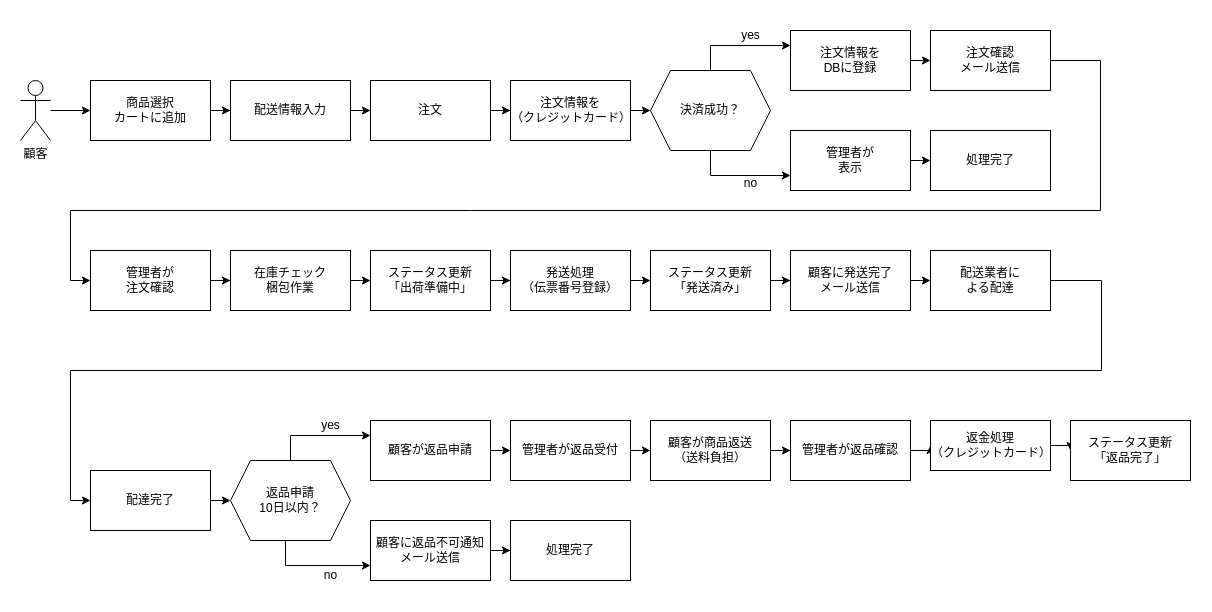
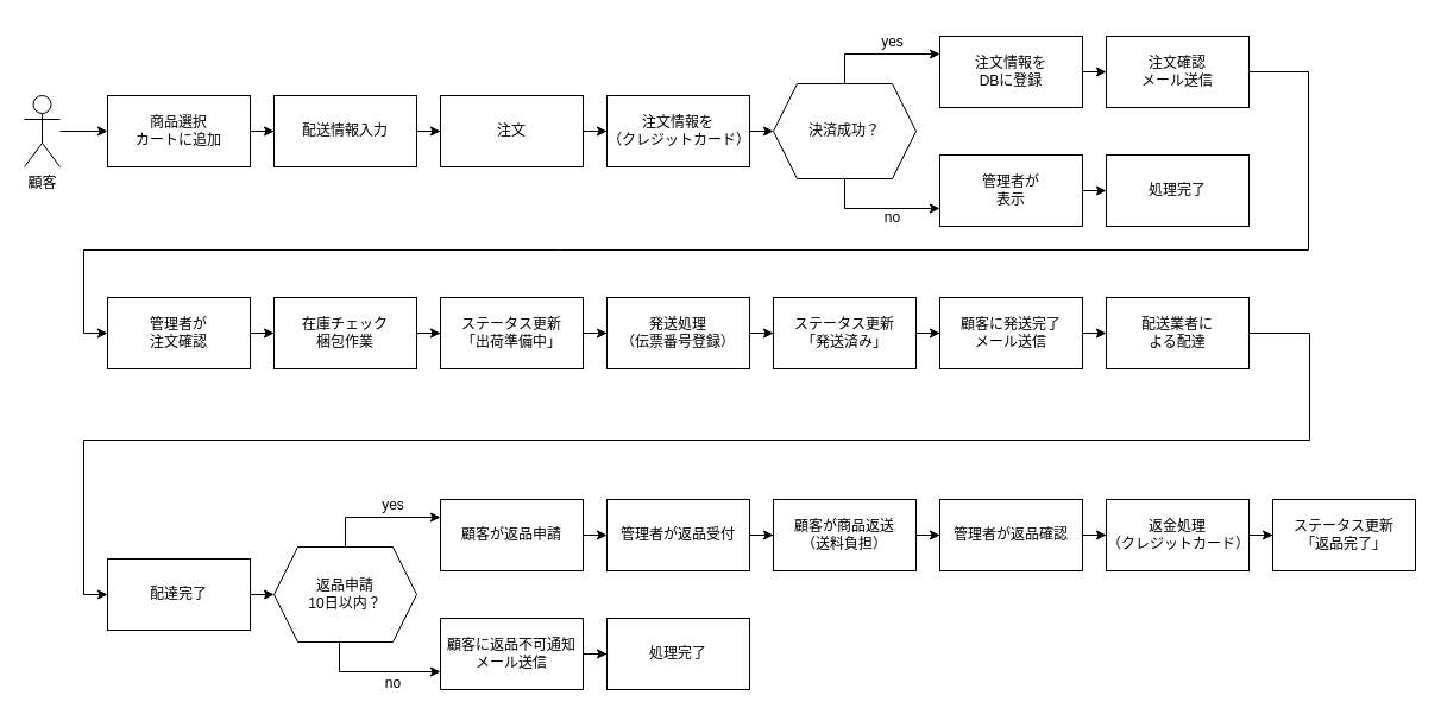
  <mxCell id="0" />
  <mxCell id="1" parent="0" />
  <mxCell id="2" style="edgeStyle=orthogonalEdgeStyle;rounded=0;orthogonalLoop=1;jettySize=auto;html=1;entryX=0;entryY=0.5;entryDx=0;entryDy=0;" edge="1" parent="1" source="3" target="5"><mxGeometry relative="1" as="geometry" /></mxCell>
  <mxCell id="3" value="顧客" style="shape=umlActor;verticalLabelPosition=bottom;verticalAlign=top;html=1;outlineConnect=0;" vertex="1" parent="1"><mxGeometry x="20" y="80" width="30" height="60" as="geometry" /></mxCell>
  <mxCell id="4" style="edgeStyle=orthogonalEdgeStyle;rounded=0;orthogonalLoop=1;jettySize=auto;html=1;entryX=0;entryY=0.5;entryDx=0;entryDy=0;" edge="1" parent="1" source="5" target="7"><mxGeometry relative="1" as="geometry" /></mxCell>
  <mxCell id="5" value="商品選択&lt;div&gt;カートに追加&lt;/div&gt;" style="rounded=0;whiteSpace=wrap;html=1;" vertex="1" parent="1"><mxGeometry x="90" y="80" width="120" height="60" as="geometry" /></mxCell>
  <mxCell id="6" style="edgeStyle=orthogonalEdgeStyle;rounded=0;orthogonalLoop=1;jettySize=auto;html=1;entryX=0;entryY=0.5;entryDx=0;entryDy=0;" edge="1" parent="1" source="7" target="9"><mxGeometry relative="1" as="geometry" /></mxCell>
  <mxCell id="7" value="配送情報入力" style="rounded=0;whiteSpace=wrap;html=1;" vertex="1" parent="1"><mxGeometry x="230" y="80" width="120" height="60" as="geometry" /></mxCell>
  <mxCell id="8" style="edgeStyle=orthogonalEdgeStyle;rounded=0;orthogonalLoop=1;jettySize=auto;html=1;entryX=0;entryY=0.5;entryDx=0;entryDy=0;" edge="1" parent="1" source="9" target="11"><mxGeometry relative="1" as="geometry" /></mxCell>
  <mxCell id="9" value="注文" style="rounded=0;whiteSpace=wrap;html=1;" vertex="1" parent="1"><mxGeometry x="370" y="80" width="120" height="60" as="geometry" /></mxCell>
  <mxCell id="10" style="edgeStyle=orthogonalEdgeStyle;rounded=0;orthogonalLoop=1;jettySize=auto;html=1;exitX=1;exitY=0.5;exitDx=0;exitDy=0;entryX=0;entryY=0.5;entryDx=0;entryDy=0;" edge="1" parent="1" source="11" target="13"><mxGeometry relative="1" as="geometry" /></mxCell>
  <mxCell id="11" value="注文情報を&lt;div&gt;（クレジットカード）&lt;/div&gt;" style="rounded=0;whiteSpace=wrap;html=1;" vertex="1" parent="1"><mxGeometry x="510" y="80" width="120" height="60" as="geometry" /></mxCell>
  <mxCell id="12" style="edgeStyle=orthogonalEdgeStyle;rounded=0;orthogonalLoop=1;jettySize=auto;html=1;exitX=0.5;exitY=0;exitDx=0;exitDy=0;entryX=0;entryY=0.25;entryDx=0;entryDy=0;" edge="1" parent="1" source="13" target="15"><mxGeometry relative="1" as="geometry" /></mxCell>
  <mxCell id="13" value="決済成功？" style="shape=hexagon;perimeter=hexagonPerimeter2;whiteSpace=wrap;html=1;fixedSize=1;" vertex="1" parent="1"><mxGeometry x="650" y="70" width="120" height="80" as="geometry" /></mxCell>
  <mxCell id="14" style="edgeStyle=orthogonalEdgeStyle;rounded=0;orthogonalLoop=1;jettySize=auto;html=1;exitX=1;exitY=0.5;exitDx=0;exitDy=0;entryX=0;entryY=0.5;entryDx=0;entryDy=0;" edge="1" parent="1" source="15" target="21"><mxGeometry relative="1" as="geometry" /></mxCell>
  <mxCell id="15" value="注文情報を&lt;div&gt;DBに登録&lt;/div&gt;" style="rounded=0;whiteSpace=wrap;html=1;" vertex="1" parent="1"><mxGeometry x="790" y="30" width="120" height="60" as="geometry" /></mxCell>
  <mxCell id="16" style="edgeStyle=orthogonalEdgeStyle;rounded=0;orthogonalLoop=1;jettySize=auto;html=1;exitX=1;exitY=0.5;exitDx=0;exitDy=0;entryX=0;entryY=0.5;entryDx=0;entryDy=0;" edge="1" parent="1" source="17" target="58"><mxGeometry relative="1" as="geometry" /></mxCell>
  <mxCell id="17" value="管理者が&lt;div&gt;表示&lt;/div&gt;" style="rounded=0;whiteSpace=wrap;html=1;" vertex="1" parent="1"><mxGeometry x="790" y="130" width="120" height="60" as="geometry" /></mxCell>
  <mxCell id="18" value="" style="endArrow=classic;html=1;rounded=0;exitX=0.5;exitY=1;exitDx=0;exitDy=0;entryX=0;entryY=0.75;entryDx=0;entryDy=0;" edge="1" parent="1" source="13" target="17"><mxGeometry width="50" height="50" relative="1" as="geometry"><mxPoint x="780" y="160" as="sourcePoint" /><mxPoint x="830" y="110" as="targetPoint" /><Array as="points"><mxPoint x="710" y="175" /></Array></mxGeometry></mxCell>
  <mxCell id="19" value="yes" style="text;html=1;align=center;verticalAlign=middle;resizable=0;points=[];autosize=1;strokeColor=none;fillColor=none;" vertex="1" parent="1"><mxGeometry x="730" y="20" width="40" height="30" as="geometry" /></mxCell>
  <mxCell id="20" value="no" style="text;html=1;align=center;verticalAlign=middle;resizable=0;points=[];autosize=1;strokeColor=none;fillColor=none;" vertex="1" parent="1"><mxGeometry x="730" y="168" width="40" height="30" as="geometry" /></mxCell>
  <mxCell id="21" value="注文確認&lt;div&gt;メール送信&lt;/div&gt;" style="rounded=0;whiteSpace=wrap;html=1;" vertex="1" parent="1"><mxGeometry x="930" y="30" width="120" height="60" as="geometry" /></mxCell>
  <mxCell id="22" style="edgeStyle=orthogonalEdgeStyle;rounded=0;orthogonalLoop=1;jettySize=auto;html=1;entryX=0;entryY=0.5;entryDx=0;entryDy=0;" edge="1" parent="1" source="23" target="26"><mxGeometry relative="1" as="geometry" /></mxCell>
  <mxCell id="23" value="管理者が&lt;div&gt;注文確認&lt;/div&gt;" style="rounded=0;whiteSpace=wrap;html=1;" vertex="1" parent="1"><mxGeometry x="90" y="250" width="120" height="60" as="geometry" /></mxCell>
  <mxCell id="24" value="" style="endArrow=classic;html=1;rounded=0;exitX=1;exitY=0.5;exitDx=0;exitDy=0;entryX=0;entryY=0.5;entryDx=0;entryDy=0;" edge="1" parent="1" source="21" target="23"><mxGeometry width="50" height="50" relative="1" as="geometry"><mxPoint x="780" y="250" as="sourcePoint" /><mxPoint x="70" y="340" as="targetPoint" /><Array as="points"><mxPoint x="1100" y="60" /><mxPoint x="1100" y="210" /><mxPoint x="470" y="210" /><mxPoint x="70" y="210" /><mxPoint x="70" y="280" /></Array></mxGeometry></mxCell>
  <mxCell id="25" style="edgeStyle=orthogonalEdgeStyle;rounded=0;orthogonalLoop=1;jettySize=auto;html=1;entryX=0;entryY=0.5;entryDx=0;entryDy=0;" edge="1" parent="1" source="26" target="28"><mxGeometry relative="1" as="geometry" /></mxCell>
  <mxCell id="26" value="在庫チェック&lt;div&gt;梱包作業&lt;/div&gt;" style="rounded=0;whiteSpace=wrap;html=1;" vertex="1" parent="1"><mxGeometry x="230" y="250" width="120" height="60" as="geometry" /></mxCell>
  <mxCell id="27" style="edgeStyle=orthogonalEdgeStyle;rounded=0;orthogonalLoop=1;jettySize=auto;html=1;entryX=0;entryY=0.5;entryDx=0;entryDy=0;" edge="1" parent="1" source="28" target="30"><mxGeometry relative="1" as="geometry" /></mxCell>
  <mxCell id="28" value="ステータス更新&lt;div&gt;「出荷準備中」&lt;/div&gt;" style="rounded=0;whiteSpace=wrap;html=1;" vertex="1" parent="1"><mxGeometry x="370" y="250" width="120" height="60" as="geometry" /></mxCell>
  <mxCell id="29" style="edgeStyle=orthogonalEdgeStyle;rounded=0;orthogonalLoop=1;jettySize=auto;html=1;entryX=0;entryY=0.5;entryDx=0;entryDy=0;" edge="1" parent="1" source="30" target="32"><mxGeometry relative="1" as="geometry" /></mxCell>
  <mxCell id="30" value="発送処理&lt;div&gt;（伝票番号登録）&lt;/div&gt;" style="rounded=0;whiteSpace=wrap;html=1;" vertex="1" parent="1"><mxGeometry x="510" y="250" width="120" height="60" as="geometry" /></mxCell>
  <mxCell id="31" style="edgeStyle=orthogonalEdgeStyle;rounded=0;orthogonalLoop=1;jettySize=auto;html=1;entryX=0;entryY=0.5;entryDx=0;entryDy=0;" edge="1" parent="1" source="32" target="34"><mxGeometry relative="1" as="geometry" /></mxCell>
  <mxCell id="32" value="ステータス更新&lt;div&gt;「発送済み」&lt;/div&gt;" style="rounded=0;whiteSpace=wrap;html=1;" vertex="1" parent="1"><mxGeometry x="650" y="250" width="120" height="60" as="geometry" /></mxCell>
  <mxCell id="33" style="edgeStyle=orthogonalEdgeStyle;rounded=0;orthogonalLoop=1;jettySize=auto;html=1;exitX=1;exitY=0.5;exitDx=0;exitDy=0;entryX=0;entryY=0.5;entryDx=0;entryDy=0;" edge="1" parent="1" source="34" target="36"><mxGeometry relative="1" as="geometry" /></mxCell>
  <mxCell id="34" value="顧客に発送完了&lt;div&gt;メール送信&lt;/div&gt;" style="rounded=0;whiteSpace=wrap;html=1;" vertex="1" parent="1"><mxGeometry x="790" y="250" width="120" height="60" as="geometry" /></mxCell>
  <mxCell id="35" style="edgeStyle=orthogonalEdgeStyle;rounded=0;orthogonalLoop=1;jettySize=auto;html=1;exitX=1;exitY=0.5;exitDx=0;exitDy=0;entryX=0;entryY=0.5;entryDx=0;entryDy=0;" edge="1" parent="1" target="38"><mxGeometry relative="1" as="geometry"><mxPoint x="70" y="460" as="targetPoint" /><mxPoint x="1050" y="280" as="sourcePoint" /><Array as="points"><mxPoint x="1101" y="280" /><mxPoint x="1101" y="370" /><mxPoint x="70" y="370" /><mxPoint x="70" y="500" /></Array></mxGeometry></mxCell>
  <mxCell id="36" value="配送業者に&lt;div&gt;よる配達&lt;/div&gt;" style="rounded=0;whiteSpace=wrap;html=1;" vertex="1" parent="1"><mxGeometry x="930" y="250" width="120" height="60" as="geometry" /></mxCell>
  <mxCell id="37" style="edgeStyle=orthogonalEdgeStyle;rounded=0;orthogonalLoop=1;jettySize=auto;html=1;exitX=1;exitY=0.5;exitDx=0;exitDy=0;entryX=0;entryY=0.5;entryDx=0;entryDy=0;" edge="1" parent="1" source="38" target="41"><mxGeometry relative="1" as="geometry" /></mxCell>
  <mxCell id="38" value="配達完了" style="rounded=0;whiteSpace=wrap;html=1;" vertex="1" parent="1"><mxGeometry x="90" y="470" width="120" height="60" as="geometry" /></mxCell>
  <mxCell id="39" style="edgeStyle=orthogonalEdgeStyle;rounded=0;orthogonalLoop=1;jettySize=auto;html=1;exitX=0.5;exitY=0;exitDx=0;exitDy=0;entryX=0;entryY=0.25;entryDx=0;entryDy=0;" edge="1" parent="1" source="41" target="43"><mxGeometry relative="1" as="geometry"><mxPoint x="290" y="410" as="targetPoint" /></mxGeometry></mxCell>
  <mxCell id="40" style="edgeStyle=orthogonalEdgeStyle;rounded=0;orthogonalLoop=1;jettySize=auto;html=1;entryX=0;entryY=0.75;entryDx=0;entryDy=0;" edge="1" parent="1" source="41" target="57"><mxGeometry relative="1" as="geometry"><mxPoint x="295" y="620" as="targetPoint" /><Array as="points"><mxPoint x="285" y="565" /></Array></mxGeometry></mxCell>
  <mxCell id="41" value="返品申請&lt;div&gt;10日以内？&lt;/div&gt;" style="shape=hexagon;perimeter=hexagonPerimeter2;whiteSpace=wrap;html=1;fixedSize=1;" vertex="1" parent="1"><mxGeometry x="230" y="460" width="120" height="80" as="geometry" /></mxCell>
  <mxCell id="42" style="edgeStyle=orthogonalEdgeStyle;rounded=0;orthogonalLoop=1;jettySize=auto;html=1;exitX=1;exitY=0.5;exitDx=0;exitDy=0;entryX=0;entryY=0.5;entryDx=0;entryDy=0;" edge="1" parent="1" source="43" target="48"><mxGeometry relative="1" as="geometry" /></mxCell>
  <mxCell id="43" value="顧客が返品申請" style="rounded=0;whiteSpace=wrap;html=1;" vertex="1" parent="1"><mxGeometry x="370" y="420" width="120" height="60" as="geometry" /></mxCell>
  <mxCell id="44" value="処理完了" style="rounded=0;whiteSpace=wrap;html=1;" vertex="1" parent="1"><mxGeometry x="510" y="520" width="120" height="60" as="geometry" /></mxCell>
  <mxCell id="45" value="yes" style="text;html=1;align=center;verticalAlign=middle;resizable=0;points=[];autosize=1;strokeColor=none;fillColor=none;" vertex="1" parent="1"><mxGeometry x="310" y="410" width="40" height="30" as="geometry" /></mxCell>
  <mxCell id="46" value="no" style="text;html=1;align=center;verticalAlign=middle;resizable=0;points=[];autosize=1;strokeColor=none;fillColor=none;" vertex="1" parent="1"><mxGeometry x="310" y="560" width="40" height="30" as="geometry" /></mxCell>
  <mxCell id="47" style="edgeStyle=orthogonalEdgeStyle;rounded=0;orthogonalLoop=1;jettySize=auto;html=1;entryX=0;entryY=0.5;entryDx=0;entryDy=0;" edge="1" parent="1" source="48" target="50"><mxGeometry relative="1" as="geometry" /></mxCell>
  <mxCell id="48" value="管理者が返品受付" style="rounded=0;whiteSpace=wrap;html=1;" vertex="1" parent="1"><mxGeometry x="510" y="420" width="120" height="60" as="geometry" /></mxCell>
  <mxCell id="49" style="edgeStyle=orthogonalEdgeStyle;rounded=0;orthogonalLoop=1;jettySize=auto;html=1;entryX=0;entryY=0.5;entryDx=0;entryDy=0;" edge="1" parent="1" source="50" target="52"><mxGeometry relative="1" as="geometry" /></mxCell>
  <mxCell id="50" value="顧客が商品返送&lt;div&gt;（送料負担）&lt;/div&gt;" style="rounded=0;whiteSpace=wrap;html=1;" vertex="1" parent="1"><mxGeometry x="650" y="420" width="120" height="60" as="geometry" /></mxCell>
  <mxCell id="51" style="edgeStyle=orthogonalEdgeStyle;rounded=0;orthogonalLoop=1;jettySize=auto;html=1;" edge="1" parent="1" source="52" target="54"><mxGeometry relative="1" as="geometry" /></mxCell>
  <mxCell id="52" value="管理者が返品確認" style="rounded=0;whiteSpace=wrap;html=1;" vertex="1" parent="1"><mxGeometry x="790" y="420" width="120" height="60" as="geometry" /></mxCell>
  <mxCell id="53" style="edgeStyle=orthogonalEdgeStyle;rounded=0;orthogonalLoop=1;jettySize=auto;html=1;entryX=0;entryY=0.5;entryDx=0;entryDy=0;" edge="1" parent="1" source="54" target="55"><mxGeometry relative="1" as="geometry" /></mxCell>
- <mxCell id="54" value="返金処理&lt;div&gt;（クレジットカード）&lt;/div&gt;" style="rounded=0;whiteSpace=wrap;html=1;" vertex="1" parent="1"><mxGeometry x="930" y="420" width="120" height="50" as="geometry" /></mxCell>
+ <mxCell id="54" value="返金処理&lt;div&gt;（クレジットカード）&lt;/div&gt;" style="rounded=0;whiteSpace=wrap;html=1;" vertex="1" parent="1"><mxGeometry x="930" y="420" width="120" height="60" as="geometry" /></mxCell>
  <mxCell id="55" value="ステータス更新&lt;div&gt;「返品完了」&lt;/div&gt;" style="rounded=0;whiteSpace=wrap;html=1;" vertex="1" parent="1"><mxGeometry x="1070" y="420" width="120" height="60" as="geometry" /></mxCell>
  <mxCell id="56" style="edgeStyle=orthogonalEdgeStyle;rounded=0;orthogonalLoop=1;jettySize=auto;html=1;entryX=0;entryY=0.5;entryDx=0;entryDy=0;" edge="1" parent="1" source="57" target="44"><mxGeometry relative="1" as="geometry" /></mxCell>
  <mxCell id="57" value="顧客に&lt;span style=&quot;background-color: transparent; color: light-dark(rgb(0, 0, 0), rgb(255, 255, 255));&quot;&gt;返品不可通知&lt;/span&gt;&lt;div&gt;&lt;span style=&quot;background-color: transparent; color: light-dark(rgb(0, 0, 0), rgb(255, 255, 255));&quot;&gt;メール送信&lt;/span&gt;&lt;/div&gt;" style="rounded=0;whiteSpace=wrap;html=1;" vertex="1" parent="1"><mxGeometry x="370" y="520" width="120" height="60" as="geometry" /></mxCell>
  <mxCell id="58" value="処理完了" style="rounded=0;whiteSpace=wrap;html=1;" vertex="1" parent="1"><mxGeometry x="930" y="130" width="120" height="60" as="geometry" /></mxCell>
